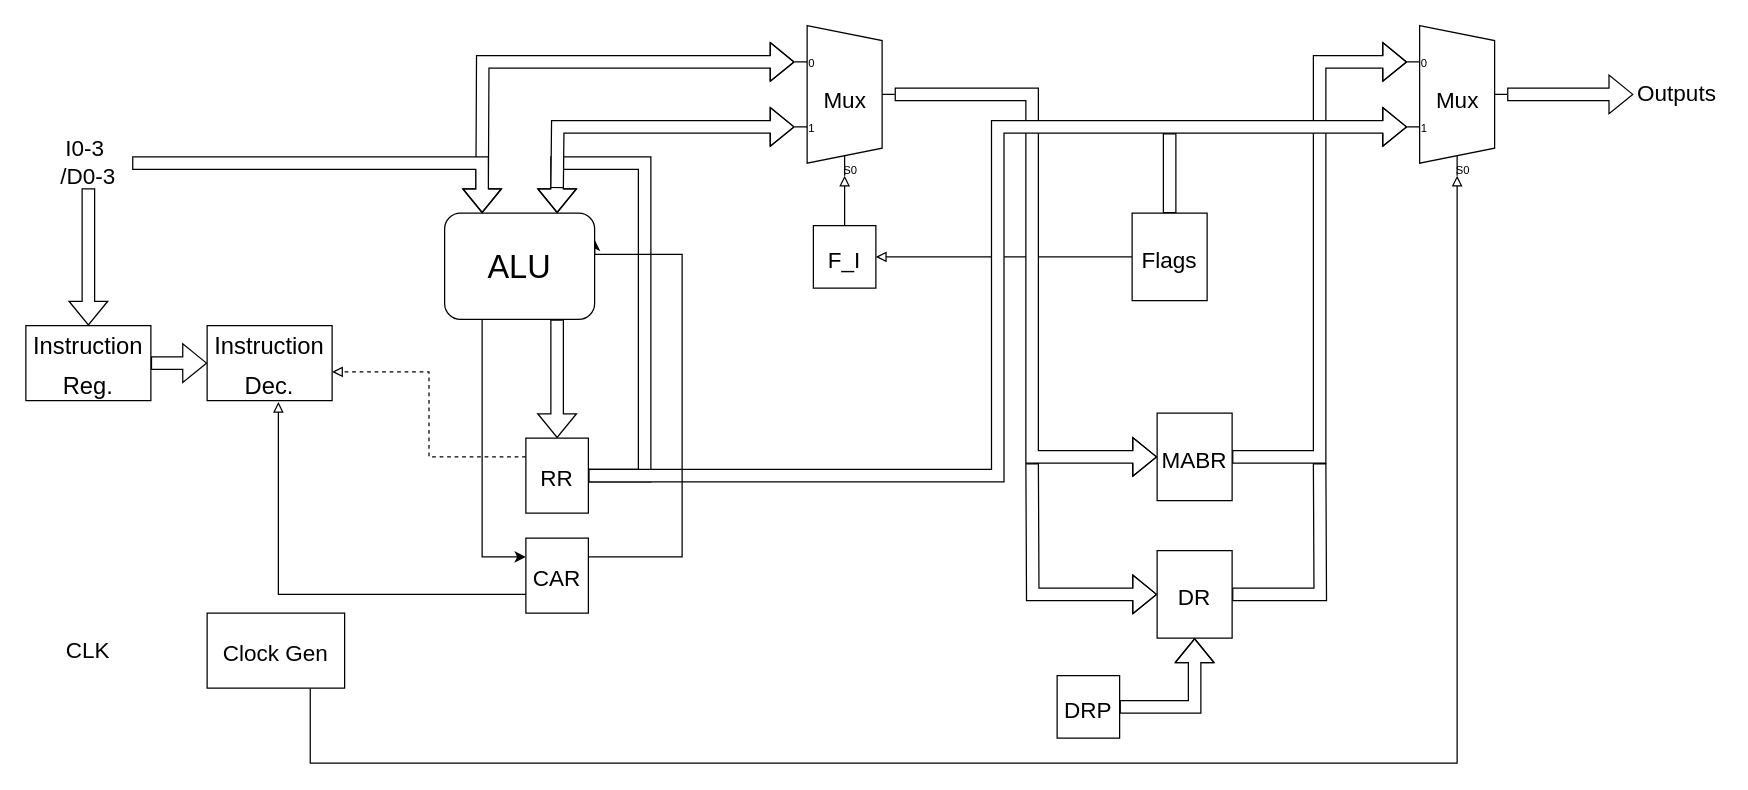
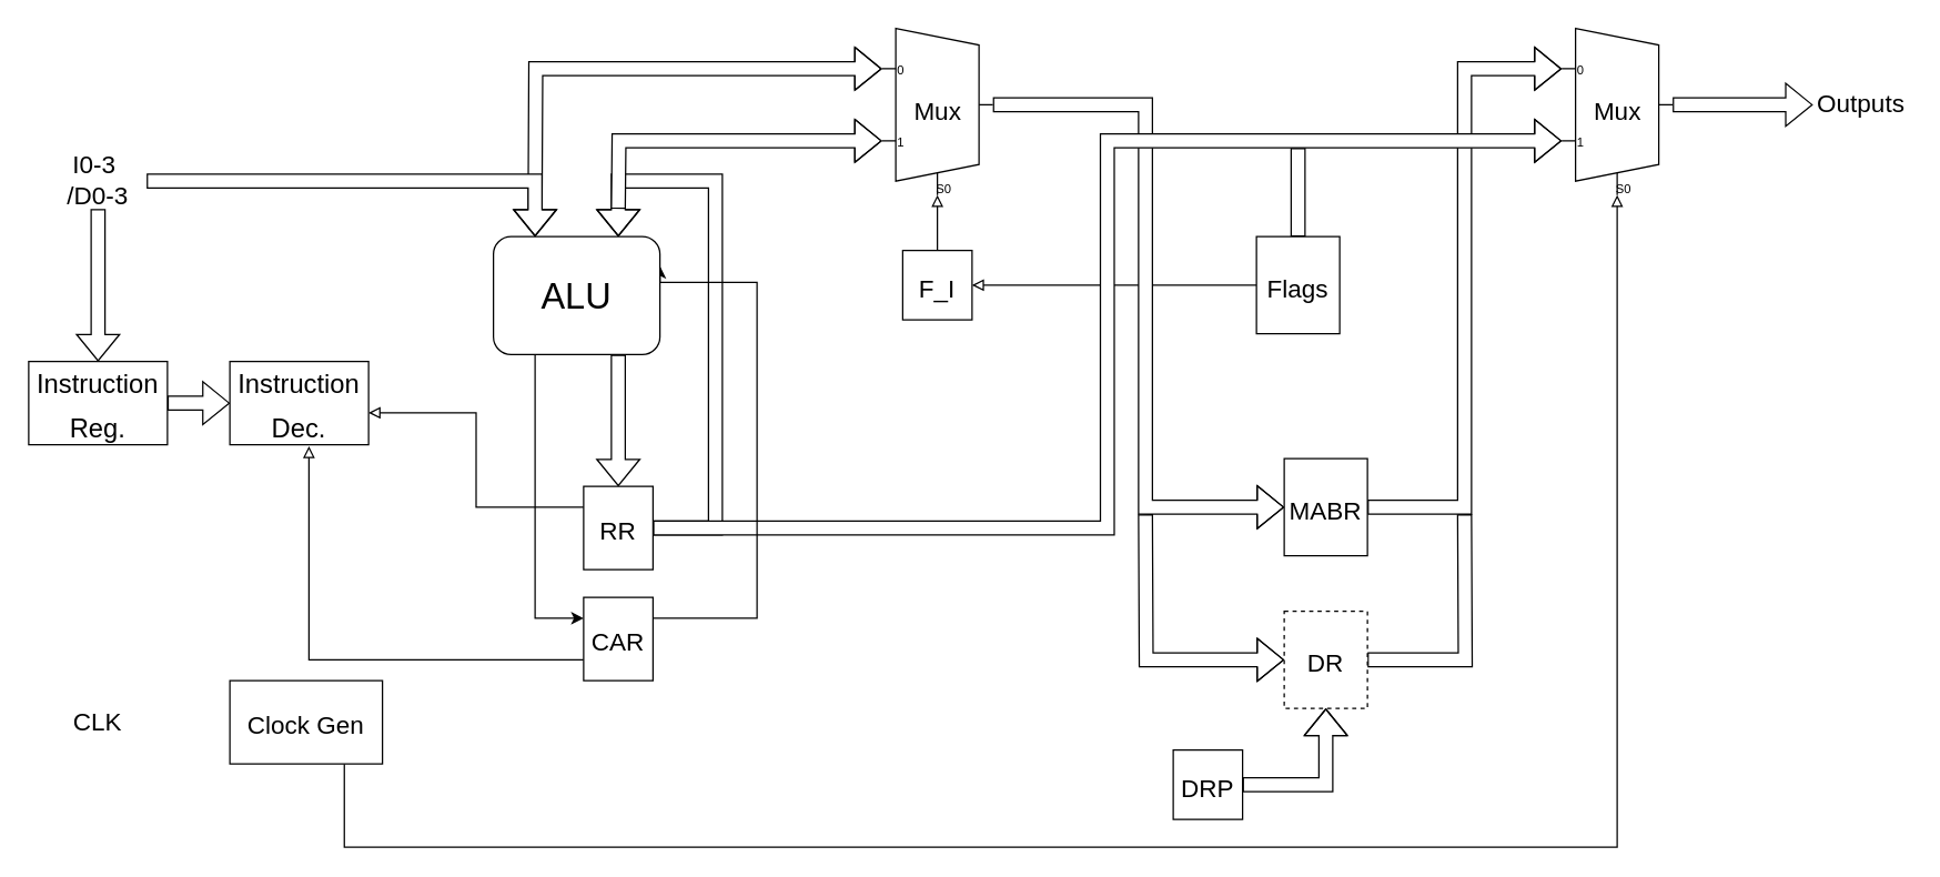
  <mxCell id="0" />
  <mxCell id="1" parent="0" />
  <mxCell id="2" style="edgeStyle=orthogonalEdgeStyle;shape=flexArrow;rounded=0;orthogonalLoop=1;jettySize=auto;html=1;exitX=1;exitY=0.5;exitDx=0;exitDy=0;entryX=0;entryY=0.217;entryDx=0;entryDy=3;entryPerimeter=0;fontSize=18;startArrow=none;startFill=0;endArrow=block;endFill=0;fillColor=none;" edge="1" parent="1" source="26" target="36"><mxGeometry relative="1" as="geometry" /></mxCell>
  <mxCell id="3" style="edgeStyle=orthogonalEdgeStyle;rounded=0;orthogonalLoop=1;jettySize=auto;html=1;exitX=1;exitY=0.5;exitDx=0;exitDy=0;entryX=0;entryY=0.5;entryDx=0;entryDy=0;fontSize=18;startArrow=block;startFill=0;endArrow=none;endFill=0;fillColor=none;" edge="1" parent="1" source="34" target="39"><mxGeometry relative="1" as="geometry" /></mxCell>
  <mxCell id="4" style="edgeStyle=orthogonalEdgeStyle;shape=flexArrow;rounded=0;orthogonalLoop=1;jettySize=auto;html=1;exitX=1;exitY=0.5;exitDx=0;exitDy=0;entryX=0.75;entryY=0;entryDx=0;entryDy=0;fontSize=18;fillColor=none;" edge="1" parent="1" source="14" target="12"><mxGeometry relative="1" as="geometry"><Array as="points"><mxPoint x="515" y="380" /><mxPoint x="515" y="130" /><mxPoint x="445" y="130" /></Array></mxGeometry></mxCell>
  <mxCell id="5" style="edgeStyle=orthogonalEdgeStyle;rounded=0;orthogonalLoop=1;jettySize=auto;html=1;exitX=1;exitY=0.5;exitDx=0;exitDy=-5;exitPerimeter=0;entryX=0;entryY=0.5;entryDx=0;entryDy=0;fontSize=18;startArrow=none;startFill=0;endArrow=block;endFill=0;fillColor=default;shape=flexArrow;" edge="1" parent="1" source="32" target="26"><mxGeometry relative="1" as="geometry"><Array as="points"><mxPoint x="825" y="75" /><mxPoint x="825" y="365" /></Array></mxGeometry></mxCell>
  <mxCell id="6" style="edgeStyle=orthogonalEdgeStyle;shape=flexArrow;rounded=0;orthogonalLoop=1;jettySize=auto;html=1;exitX=0;exitY=0.65;exitDx=0;exitDy=3;exitPerimeter=0;entryX=1;entryY=0.5;entryDx=0;entryDy=0;fontSize=18;startArrow=block;startFill=0;endArrow=none;endFill=0;fillColor=default;" edge="1" parent="1" source="36" target="14"><mxGeometry relative="1" as="geometry" /></mxCell>
  <mxCell id="7" style="edgeStyle=orthogonalEdgeStyle;shape=flexArrow;rounded=0;orthogonalLoop=1;jettySize=auto;html=1;exitX=0;exitY=0.65;exitDx=0;exitDy=3;exitPerimeter=0;fontSize=18;startArrow=block;endArrow=none;endFill=0;fillColor=default;" edge="1" parent="1" source="32"><mxGeometry relative="1" as="geometry"><mxPoint x="445" y="150" as="targetPoint" /></mxGeometry></mxCell>
  <mxCell id="8" style="edgeStyle=orthogonalEdgeStyle;shape=flexArrow;rounded=0;orthogonalLoop=1;jettySize=auto;html=1;exitX=0;exitY=0.217;exitDx=0;exitDy=3;exitPerimeter=0;fontSize=18;fillColor=default;startArrow=block;endArrow=none;endFill=0;" edge="1" parent="1" source="32"><mxGeometry relative="1" as="geometry"><mxPoint x="385" y="150" as="targetPoint" /></mxGeometry></mxCell>
  <mxCell id="9" style="edgeStyle=orthogonalEdgeStyle;rounded=0;orthogonalLoop=1;jettySize=auto;html=1;exitX=1;exitY=0.25;exitDx=0;exitDy=0;entryX=1;entryY=0.25;entryDx=0;entryDy=0;fontSize=18;" edge="1" parent="1" source="16" target="12"><mxGeometry relative="1" as="geometry"><Array as="points"><mxPoint x="545" y="445" /><mxPoint x="545" y="203" /></Array></mxGeometry></mxCell>
  <mxCell id="10" style="edgeStyle=orthogonalEdgeStyle;rounded=0;orthogonalLoop=1;jettySize=auto;html=1;exitX=0.75;exitY=1;exitDx=0;exitDy=0;entryX=0.5;entryY=0;entryDx=0;entryDy=0;fontSize=18;shape=flexArrow;" edge="1" parent="1" source="12" target="14"><mxGeometry relative="1" as="geometry" /></mxCell>
  <mxCell id="11" style="edgeStyle=orthogonalEdgeStyle;rounded=0;orthogonalLoop=1;jettySize=auto;html=1;exitX=0.25;exitY=1;exitDx=0;exitDy=0;entryX=0;entryY=0.25;entryDx=0;entryDy=0;fontSize=18;" edge="1" parent="1" source="12" target="16"><mxGeometry relative="1" as="geometry" /></mxCell>
  <mxCell id="12" value="&lt;div style=&quot;font-size: 26px;&quot;&gt;ALU&lt;/div&gt;" style="rounded=1;whiteSpace=wrap;html=1;" vertex="1" parent="1"><mxGeometry x="355" y="170" width="120" height="85" as="geometry" /></mxCell>
- <mxCell id="13" style="edgeStyle=orthogonalEdgeStyle;rounded=0;orthogonalLoop=1;jettySize=auto;html=1;exitX=0;exitY=0.25;exitDx=0;exitDy=0;entryX=1;entryY=0.617;entryDx=0;entryDy=0;entryPerimeter=0;fontSize=18;startArrow=none;startFill=0;endArrow=block;endFill=0;fillColor=default;dashed=1;" edge="1" parent="1" source="14" target="22"><mxGeometry relative="1" as="geometry" /></mxCell>
+ <mxCell id="13" style="edgeStyle=orthogonalEdgeStyle;rounded=0;orthogonalLoop=1;jettySize=auto;html=1;exitX=0;exitY=0.25;exitDx=0;exitDy=0;entryX=1;entryY=0.617;entryDx=0;entryDy=0;entryPerimeter=0;fontSize=18;startArrow=none;startFill=0;endArrow=block;endFill=0;fillColor=default;" edge="1" parent="1" source="14" target="22"><mxGeometry relative="1" as="geometry" /></mxCell>
  <mxCell id="14" value="&lt;font style=&quot;font-size: 18px;&quot;&gt;RR&lt;/font&gt;" style="rounded=0;whiteSpace=wrap;html=1;fontSize=26;" vertex="1" parent="1"><mxGeometry x="420" y="350" width="50" height="60" as="geometry" /></mxCell>
  <mxCell id="15" style="edgeStyle=orthogonalEdgeStyle;rounded=0;orthogonalLoop=1;jettySize=auto;html=1;exitX=0;exitY=0.75;exitDx=0;exitDy=0;entryX=0.57;entryY=1.017;entryDx=0;entryDy=0;entryPerimeter=0;fontSize=18;startArrow=none;startFill=0;endArrow=block;endFill=0;fillColor=default;" edge="1" parent="1" source="16" target="22"><mxGeometry relative="1" as="geometry" /></mxCell>
  <mxCell id="16" value="&lt;font style=&quot;font-size: 18px;&quot;&gt;CAR&lt;/font&gt;" style="rounded=0;whiteSpace=wrap;html=1;fontSize=26;" vertex="1" parent="1"><mxGeometry x="420" y="430" width="50" height="60" as="geometry" /></mxCell>
  <mxCell id="17" style="edgeStyle=orthogonalEdgeStyle;rounded=0;orthogonalLoop=1;jettySize=auto;html=1;exitX=1;exitY=0.5;exitDx=0;exitDy=0;entryX=0.25;entryY=0;entryDx=0;entryDy=0;fontSize=18;fillColor=default;shape=flexArrow;" edge="1" parent="1" source="19" target="12"><mxGeometry relative="1" as="geometry"><Array as="points"><mxPoint x="105" y="130" /><mxPoint x="385" y="130" /></Array></mxGeometry></mxCell>
  <mxCell id="18" style="edgeStyle=orthogonalEdgeStyle;shape=flexArrow;rounded=0;orthogonalLoop=1;jettySize=auto;html=1;exitX=0.5;exitY=1;exitDx=0;exitDy=0;entryX=0.5;entryY=0;entryDx=0;entryDy=0;fontSize=19;fillColor=default;" edge="1" parent="1" source="19" target="21"><mxGeometry relative="1" as="geometry" /></mxCell>
  <mxCell id="19" value="&lt;div&gt;I0-3&amp;nbsp; &lt;br&gt;&lt;/div&gt;&lt;div&gt;/D0-3&lt;br&gt;&lt;/div&gt;" style="text;html=1;strokeColor=none;fillColor=none;align=center;verticalAlign=middle;whiteSpace=wrap;rounded=0;fontSize=18;" vertex="1" parent="1"><mxGeometry x="35" y="110" width="70" height="40" as="geometry" /></mxCell>
  <mxCell id="20" style="edgeStyle=orthogonalEdgeStyle;shape=flexArrow;rounded=0;orthogonalLoop=1;jettySize=auto;html=1;exitX=1;exitY=0.5;exitDx=0;exitDy=0;entryX=0;entryY=0.5;entryDx=0;entryDy=0;fontSize=19;fillColor=default;" edge="1" parent="1" source="21" target="22"><mxGeometry relative="1" as="geometry" /></mxCell>
  <mxCell id="21" value="&lt;font style=&quot;font-size: 19px;&quot;&gt;Instruction Reg.&lt;br&gt;&lt;/font&gt;" style="rounded=0;whiteSpace=wrap;html=1;fontSize=26;" vertex="1" parent="1"><mxGeometry x="20" y="260" width="100" height="60" as="geometry" /></mxCell>
  <mxCell id="22" value="&lt;font style=&quot;font-size: 19px;&quot;&gt;Instruction Dec.&lt;br&gt;&lt;/font&gt;" style="rounded=0;whiteSpace=wrap;html=1;fontSize=26;" vertex="1" parent="1"><mxGeometry x="165" y="260" width="100" height="60" as="geometry" /></mxCell>
  <mxCell id="23" style="edgeStyle=orthogonalEdgeStyle;rounded=0;orthogonalLoop=1;jettySize=auto;html=1;exitX=0.75;exitY=1;exitDx=0;exitDy=0;entryX=0.375;entryY=1;entryDx=10;entryDy=0;entryPerimeter=0;fontSize=18;startArrow=none;startFill=0;endArrow=block;endFill=0;fillColor=none;" edge="1" parent="1" source="24" target="36"><mxGeometry relative="1" as="geometry"><Array as="points"><mxPoint x="248" y="610" /><mxPoint x="1165" y="610" /></Array></mxGeometry></mxCell>
  <mxCell id="24" value="&lt;font style=&quot;font-size: 18px;&quot;&gt;Clock Gen&lt;br&gt;&lt;/font&gt;" style="rounded=0;whiteSpace=wrap;html=1;fontSize=26;" vertex="1" parent="1"><mxGeometry x="165" y="490" width="110" height="60" as="geometry" /></mxCell>
  <mxCell id="25" value="CLK" style="text;html=1;strokeColor=none;fillColor=none;align=center;verticalAlign=middle;whiteSpace=wrap;rounded=0;fontSize=18;" vertex="1" parent="1"><mxGeometry x="35" y="500" width="70" height="40" as="geometry" /></mxCell>
  <mxCell id="26" value="&lt;font style=&quot;font-size: 18px;&quot;&gt;MABR&lt;/font&gt;" style="rounded=0;whiteSpace=wrap;html=1;fontSize=26;" vertex="1" parent="1"><mxGeometry x="925" y="330" width="60" height="70" as="geometry" /></mxCell>
  <mxCell id="27" style="edgeStyle=orthogonalEdgeStyle;shape=flexArrow;rounded=0;orthogonalLoop=1;jettySize=auto;html=1;exitX=0;exitY=0.5;exitDx=0;exitDy=0;fontSize=18;startArrow=block;startFill=0;endArrow=none;endFill=0;fillColor=default;" edge="1" parent="1" source="29"><mxGeometry relative="1" as="geometry"><mxPoint x="825" y="370" as="targetPoint" /></mxGeometry></mxCell>
  <mxCell id="28" style="edgeStyle=orthogonalEdgeStyle;shape=flexArrow;rounded=0;orthogonalLoop=1;jettySize=auto;html=1;exitX=1;exitY=0.5;exitDx=0;exitDy=0;fontSize=18;startArrow=none;startFill=0;endArrow=none;endFill=0;fillColor=none;" edge="1" parent="1" source="29"><mxGeometry relative="1" as="geometry"><mxPoint x="1055" y="370" as="targetPoint" /></mxGeometry></mxCell>
- <mxCell id="29" value="&lt;font style=&quot;font-size: 18px;&quot;&gt;DR&lt;/font&gt;" style="rounded=0;whiteSpace=wrap;html=1;fontSize=26;" vertex="1" parent="1"><mxGeometry x="925" y="440" width="60" height="70" as="geometry" /></mxCell>
+ <mxCell id="29" value="&lt;font style=&quot;font-size: 18px;&quot;&gt;DR&lt;/font&gt;" style="rounded=0;whiteSpace=wrap;html=1;fontSize=26;dashed=1;" vertex="1" parent="1"><mxGeometry x="925" y="440" width="60" height="70" as="geometry" /></mxCell>
  <mxCell id="30" style="edgeStyle=orthogonalEdgeStyle;rounded=0;orthogonalLoop=1;jettySize=auto;html=1;exitX=1;exitY=0.5;exitDx=0;exitDy=0;entryX=0.5;entryY=1;entryDx=0;entryDy=0;fontSize=18;fillColor=default;shape=flexArrow;" edge="1" parent="1" source="31" target="29"><mxGeometry relative="1" as="geometry" /></mxCell>
  <mxCell id="31" value="&lt;font style=&quot;font-size: 18px;&quot;&gt;DRP&lt;/font&gt;" style="rounded=0;whiteSpace=wrap;html=1;fontSize=26;" vertex="1" parent="1"><mxGeometry x="845" y="540" width="50" height="50" as="geometry" /></mxCell>
  <mxCell id="32" value="Mux" style="shadow=0;dashed=0;align=center;html=1;strokeWidth=1;shape=mxgraph.electrical.abstract.mux2;fontSize=18;comic=0;sketch=0;" vertex="1" parent="1"><mxGeometry x="635" y="20" width="80" height="120" as="geometry" /></mxCell>
  <mxCell id="33" style="edgeStyle=orthogonalEdgeStyle;rounded=0;orthogonalLoop=1;jettySize=auto;html=1;exitX=0.5;exitY=0;exitDx=0;exitDy=0;entryX=0.375;entryY=1;entryDx=10;entryDy=0;entryPerimeter=0;fontSize=18;startArrow=none;endArrow=block;endFill=0;fillColor=none;startFill=0;" edge="1" parent="1" source="34" target="32"><mxGeometry relative="1" as="geometry" /></mxCell>
  <mxCell id="34" value="&lt;font style=&quot;font-size: 18px;&quot;&gt;F_I&lt;/font&gt;" style="rounded=0;whiteSpace=wrap;html=1;fontSize=26;" vertex="1" parent="1"><mxGeometry x="650" y="180" width="50" height="50" as="geometry" /></mxCell>
  <mxCell id="35" style="edgeStyle=orthogonalEdgeStyle;shape=flexArrow;rounded=0;orthogonalLoop=1;jettySize=auto;html=1;exitX=1;exitY=0.5;exitDx=0;exitDy=-5;exitPerimeter=0;fontSize=18;startArrow=none;startFill=0;endArrow=block;endFill=0;fillColor=none;entryX=0;entryY=0.5;entryDx=0;entryDy=0;" edge="1" parent="1" source="36" target="37"><mxGeometry relative="1" as="geometry"><mxPoint x="1295" y="75" as="targetPoint" /></mxGeometry></mxCell>
  <mxCell id="36" value="Mux" style="shadow=0;dashed=0;align=center;html=1;strokeWidth=1;shape=mxgraph.electrical.abstract.mux2;fontSize=18;comic=0;sketch=0;" vertex="1" parent="1"><mxGeometry x="1125" y="20" width="80" height="120" as="geometry" /></mxCell>
  <mxCell id="37" value="Outputs" style="text;html=1;strokeColor=none;fillColor=none;align=center;verticalAlign=middle;whiteSpace=wrap;rounded=0;fontSize=18;" vertex="1" parent="1"><mxGeometry x="1306" y="55" width="70" height="40" as="geometry" /></mxCell>
  <mxCell id="38" style="edgeStyle=orthogonalEdgeStyle;shape=flexArrow;rounded=0;orthogonalLoop=1;jettySize=auto;html=1;exitX=0.5;exitY=0;exitDx=0;exitDy=0;fontSize=18;startArrow=none;startFill=0;endArrow=none;endFill=0;fillColor=none;" edge="1" parent="1" source="39"><mxGeometry relative="1" as="geometry"><mxPoint x="935" y="106" as="targetPoint" /></mxGeometry></mxCell>
  <mxCell id="39" value="&lt;div&gt;&lt;font style=&quot;font-size: 18px;&quot;&gt;Flags&lt;/font&gt;&lt;/div&gt;" style="rounded=0;whiteSpace=wrap;html=1;fontSize=26;" vertex="1" parent="1"><mxGeometry x="905" y="170" width="60" height="70" as="geometry" /></mxCell>
